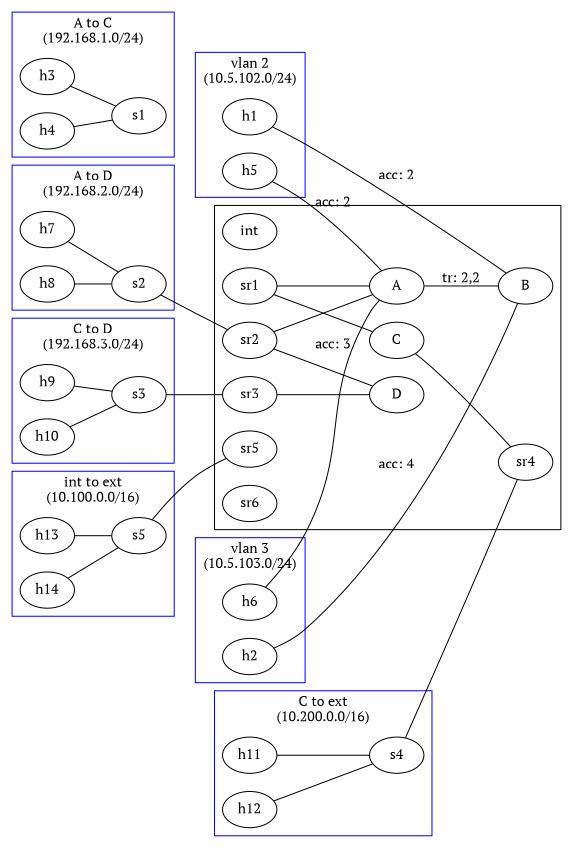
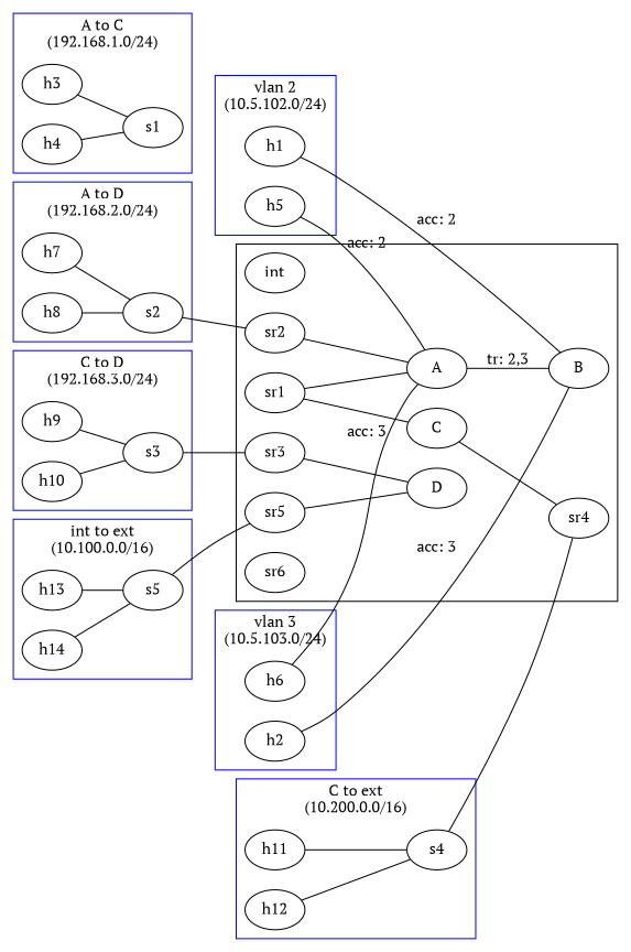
  graph {
    fontname="PT Serif"
    rankdir=LR
    node [fontname="PT Serif"]
    edge [fontname="PT Serif"]
    A
    B
    C
    D
    int
    sr1
    sr2
    sr3
    sr4
    sr5
    sr6
    h1
    h5
    h2
    h6
    h3
    s1
    h4
    h7
    s2
    h8
    h9
    s3
    h10
    h11
    s4
    h12
    h13
    s5
    h14
    subgraph cluster_1 {
      A
      B
      C
      D
      int
      sr1
      sr2
      sr3
      sr4
      sr5
      sr6
    }
    subgraph cluster_2 {
      color=blue
      label="vlan 2\n(10.5.102.0/24)"
      h1
      h5
    }
    subgraph cluster_3 {
      color=blue
      label="vlan 3\n(10.5.103.0/24)"
      h2
      h6
    }
    subgraph cluster_4 {
      color=blue
      label="A to C\n(192.168.1.0/24)"
      h3
      s1
      h4
    }
    subgraph cluster_5 {
      color=blue
      label="A to D\n(192.168.2.0/24)"
      h7
      s2
      h8
    }
    subgraph cluster_6 {
      color=blue
      label="C to D\n(192.168.3.0/24)"
      h9
      s3
      h10
    }
    subgraph cluster_7 {
      color=blue
      label="C to ext\n(10.200.0.0/16)"
      h11
      s4
      h12
    }
    subgraph cluster_8 {
      color=blue
      label="int to ext\n(10.100.0.0/16)"
      h13
      s5
      h14
    }
-   A -- B [label="tr: 2,2"]
+   A -- B [label="tr: 2,3"]
    C -- sr4
    sr1 -- A
    sr1 -- C
    sr2 -- A
-   sr2 -- D
+   sr5 -- D
    sr3 -- D
    h1 -- B [label="acc: 2"]
    h5 -- A [label="acc: 2"]
-   h2 -- B [label="acc: 4"]
+   h2 -- B [label="acc: 3"]
    h6 -- A [label="acc: 3"]
    h3 -- s1
    h4 -- s1
    h7 -- s2
    s2 -- sr2
    h8 -- s2
    h9 -- s3
    s3 -- sr3
    h10 -- s3
    h11 -- s4
    s4 -- sr4
    h12 -- s4
    h13 -- s5
    s5 -- sr5
    h14 -- s5
  }
